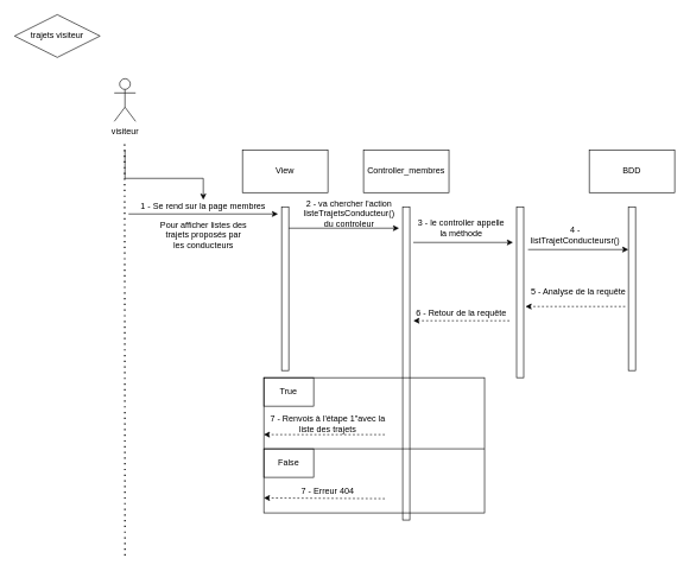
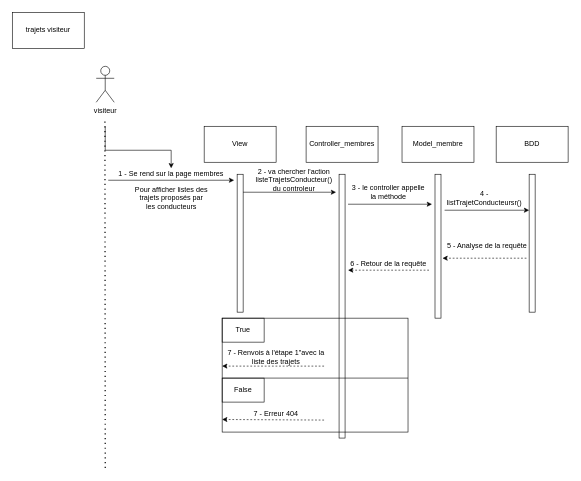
  <mxCell id="0" />
  <mxCell id="1" parent="0" />
  <mxCell id="2" value="" style="edgeStyle=orthogonalEdgeStyle;rounded=0;orthogonalLoop=1;jettySize=auto;html=1;" parent="1" target="14" edge="1"><mxGeometry relative="1" as="geometry"><mxPoint x="175" y="210" as="sourcePoint" /><Array as="points"><mxPoint x="175" y="250" /><mxPoint x="285" y="250" /></Array></mxGeometry></mxCell>
  <mxCell id="3" value="visiteur" style="shape=umlActor;verticalLabelPosition=bottom;verticalAlign=top;html=1;outlineConnect=0;" parent="1" vertex="1"><mxGeometry x="160" y="110" width="30" height="60" as="geometry" /></mxCell>
  <mxCell id="4" value="" style="endArrow=none;dashed=1;html=1;dashPattern=1 3;strokeWidth=2;startArrow=none;" parent="1" edge="1"><mxGeometry width="50" height="50" relative="1" as="geometry"><mxPoint x="175" y="780" as="sourcePoint" /><mxPoint x="174.5" y="200" as="targetPoint" /></mxGeometry></mxCell>
+ <mxCell id="5" value="Model_membre" style="rounded=0;whiteSpace=wrap;html=1;" parent="1" vertex="1"><mxGeometry x="670" y="210" width="120" height="60" as="geometry" /></mxCell>
  <mxCell id="6" value="View" style="rounded=0;whiteSpace=wrap;html=1;" parent="1" vertex="1"><mxGeometry x="340" y="210" width="120" height="60" as="geometry" /></mxCell>
  <mxCell id="7" value="Controller_membres" style="rounded=0;whiteSpace=wrap;html=1;" parent="1" vertex="1"><mxGeometry x="510" y="210" width="120" height="60" as="geometry" /></mxCell>
  <mxCell id="8" value="BDD" style="rounded=0;whiteSpace=wrap;html=1;" parent="1" vertex="1"><mxGeometry x="827" y="210" width="120" height="60" as="geometry" /></mxCell>
  <mxCell id="9" value="" style="html=1;points=[];perimeter=orthogonalPerimeter;" parent="1" vertex="1"><mxGeometry x="565" y="290" width="10" height="440" as="geometry" /></mxCell>
  <mxCell id="10" value="" style="html=1;points=[];perimeter=orthogonalPerimeter;" parent="1" vertex="1"><mxGeometry x="725" y="290" width="10" height="240" as="geometry" /></mxCell>
  <mxCell id="11" value="" style="html=1;points=[];perimeter=orthogonalPerimeter;" parent="1" vertex="1"><mxGeometry x="395" y="290" width="10" height="230" as="geometry" /></mxCell>
  <mxCell id="12" value="" style="html=1;points=[];perimeter=orthogonalPerimeter;" parent="1" vertex="1"><mxGeometry x="882" y="290" width="10" height="230" as="geometry" /></mxCell>
  <mxCell id="13" value="" style="endArrow=classic;html=1;" parent="1" edge="1"><mxGeometry width="50" height="50" relative="1" as="geometry"><mxPoint x="180" y="300" as="sourcePoint" /><mxPoint x="390" y="300" as="targetPoint" /></mxGeometry></mxCell>
  <mxCell id="14" value="1 - Se rend sur la page membres" style="text;html=1;strokeColor=none;fillColor=none;align=center;verticalAlign=middle;whiteSpace=wrap;rounded=0;" parent="1" vertex="1"><mxGeometry x="180" y="280" width="210" height="20" as="geometry" /></mxCell>
  <mxCell id="15" value="" style="endArrow=classic;html=1;entryX=1;entryY=1;entryDx=0;entryDy=0;" parent="1" target="16" edge="1"><mxGeometry width="50" height="50" relative="1" as="geometry"><mxPoint x="405" y="320" as="sourcePoint" /><mxPoint x="505" y="230" as="targetPoint" /></mxGeometry></mxCell>
  <mxCell id="16" value="2 - va chercher l'action listeTrajetsConducteur() du controleur" style="text;html=1;strokeColor=none;fillColor=none;align=center;verticalAlign=middle;whiteSpace=wrap;rounded=0;" parent="1" vertex="1"><mxGeometry x="420" y="280" width="140" height="40" as="geometry" /></mxCell>
  <mxCell id="17" value="" style="endArrow=classic;html=1;" parent="1" edge="1"><mxGeometry width="50" height="50" relative="1" as="geometry"><mxPoint x="580" y="340" as="sourcePoint" /><mxPoint x="720" y="340" as="targetPoint" /></mxGeometry></mxCell>
  <mxCell id="18" value="" style="endArrow=classic;html=1;" parent="1" edge="1"><mxGeometry width="50" height="50" relative="1" as="geometry"><mxPoint x="741" y="350" as="sourcePoint" /><mxPoint x="882" y="350" as="targetPoint" /></mxGeometry></mxCell>
  <mxCell id="19" value="3 - le controller appelle la méthode " style="text;html=1;strokeColor=none;fillColor=none;align=center;verticalAlign=middle;whiteSpace=wrap;rounded=0;" parent="1" vertex="1"><mxGeometry x="585" y="310" width="125" height="20" as="geometry" /></mxCell>
  <mxCell id="20" value="" style="endArrow=classic;html=1;dashed=1;" parent="1" edge="1"><mxGeometry width="50" height="50" relative="1" as="geometry"><mxPoint x="877.5" y="430" as="sourcePoint" /><mxPoint x="737.5" y="430" as="targetPoint" /></mxGeometry></mxCell>
  <mxCell id="21" value="6 - Retour de la requête" style="text;html=1;strokeColor=none;fillColor=none;align=center;verticalAlign=middle;whiteSpace=wrap;rounded=0;" parent="1" vertex="1"><mxGeometry x="580" y="430" width="135" height="20" as="geometry" /></mxCell>
  <mxCell id="22" value="" style="endArrow=classic;html=1;dashed=1;" parent="1" edge="1"><mxGeometry width="50" height="50" relative="1" as="geometry"><mxPoint x="715" y="450" as="sourcePoint" /><mxPoint x="580" y="450" as="targetPoint" /></mxGeometry></mxCell>
  <mxCell id="23" value="5 - Analyse de la requête" style="text;html=1;strokeColor=none;fillColor=none;align=center;verticalAlign=middle;whiteSpace=wrap;rounded=0;" parent="1" vertex="1"><mxGeometry x="742" y="400" width="140" height="20" as="geometry" /></mxCell>
- <mxCell id="24" value="trajets visiteur" style="rhombus;whiteSpace=wrap;html=1;" parent="1" vertex="1"><mxGeometry x="20" y="20" width="120" height="60" as="geometry" /></mxCell>
+ <mxCell id="24" value="trajets visiteur" style="rounded=0;whiteSpace=wrap;html=1;" parent="1" vertex="1"><mxGeometry x="20" y="20" width="120" height="60" as="geometry" /></mxCell>
  <mxCell id="25" value="" style="rounded=0;whiteSpace=wrap;html=1;gradientColor=#ffffff;fillColor=none;" parent="1" vertex="1"><mxGeometry x="370" y="530" width="310" height="190" as="geometry" /></mxCell>
  <mxCell id="26" value="True" style="rounded=0;whiteSpace=wrap;html=1;fillColor=none;gradientColor=#ffffff;" parent="1" vertex="1"><mxGeometry x="370" y="530" width="70" height="40" as="geometry" /></mxCell>
  <mxCell id="27" value="" style="endArrow=none;html=1;exitX=0;exitY=0;exitDx=0;exitDy=0;" parent="1" source="28" edge="1"><mxGeometry width="50" height="50" relative="1" as="geometry"><mxPoint x="470" y="630" as="sourcePoint" /><mxPoint x="680" y="630" as="targetPoint" /></mxGeometry></mxCell>
  <mxCell id="28" value="False" style="rounded=0;whiteSpace=wrap;html=1;fillColor=none;gradientColor=#ffffff;" parent="1" vertex="1"><mxGeometry x="370" y="630" width="70" height="40" as="geometry" /></mxCell>
  <mxCell id="29" value="" style="endArrow=classic;html=1;dashed=1;" parent="1" edge="1"><mxGeometry width="50" height="50" relative="1" as="geometry"><mxPoint x="540" y="610" as="sourcePoint" /><mxPoint x="370" y="610" as="targetPoint" /></mxGeometry></mxCell>
  <mxCell id="30" value="" style="endArrow=classic;html=1;dashed=1;" parent="1" edge="1"><mxGeometry width="50" height="50" relative="1" as="geometry"><mxPoint x="540" y="700" as="sourcePoint" /><mxPoint x="370" y="699" as="targetPoint" /></mxGeometry></mxCell>
  <mxCell id="31" value="7 - Renvois à l'étape 1&quot;avec la liste des trajets" style="text;html=1;strokeColor=none;fillColor=none;align=center;verticalAlign=middle;whiteSpace=wrap;rounded=0;" parent="1" vertex="1"><mxGeometry x="370" y="585" width="180" height="20" as="geometry" /></mxCell>
  <mxCell id="32" value="7 - Erreur 404" style="text;html=1;strokeColor=none;fillColor=none;align=center;verticalAlign=middle;whiteSpace=wrap;rounded=0;" parent="1" vertex="1"><mxGeometry x="420" y="680" width="80" height="20" as="geometry" /></mxCell>
  <mxCell id="33" value="4 - listTrajetConducteursr()" style="text;html=1;strokeColor=none;fillColor=none;align=center;verticalAlign=middle;whiteSpace=wrap;rounded=0;" parent="1" vertex="1"><mxGeometry x="745" y="320" width="125" height="20" as="geometry" /></mxCell>
  <mxCell id="34" value="Pour afficher listes des trajets proposés par les conducteurs" style="text;html=1;strokeColor=none;fillColor=none;align=center;verticalAlign=middle;whiteSpace=wrap;rounded=0;" parent="1" vertex="1"><mxGeometry x="222.5" y="320" width="125" height="20" as="geometry" /></mxCell>
